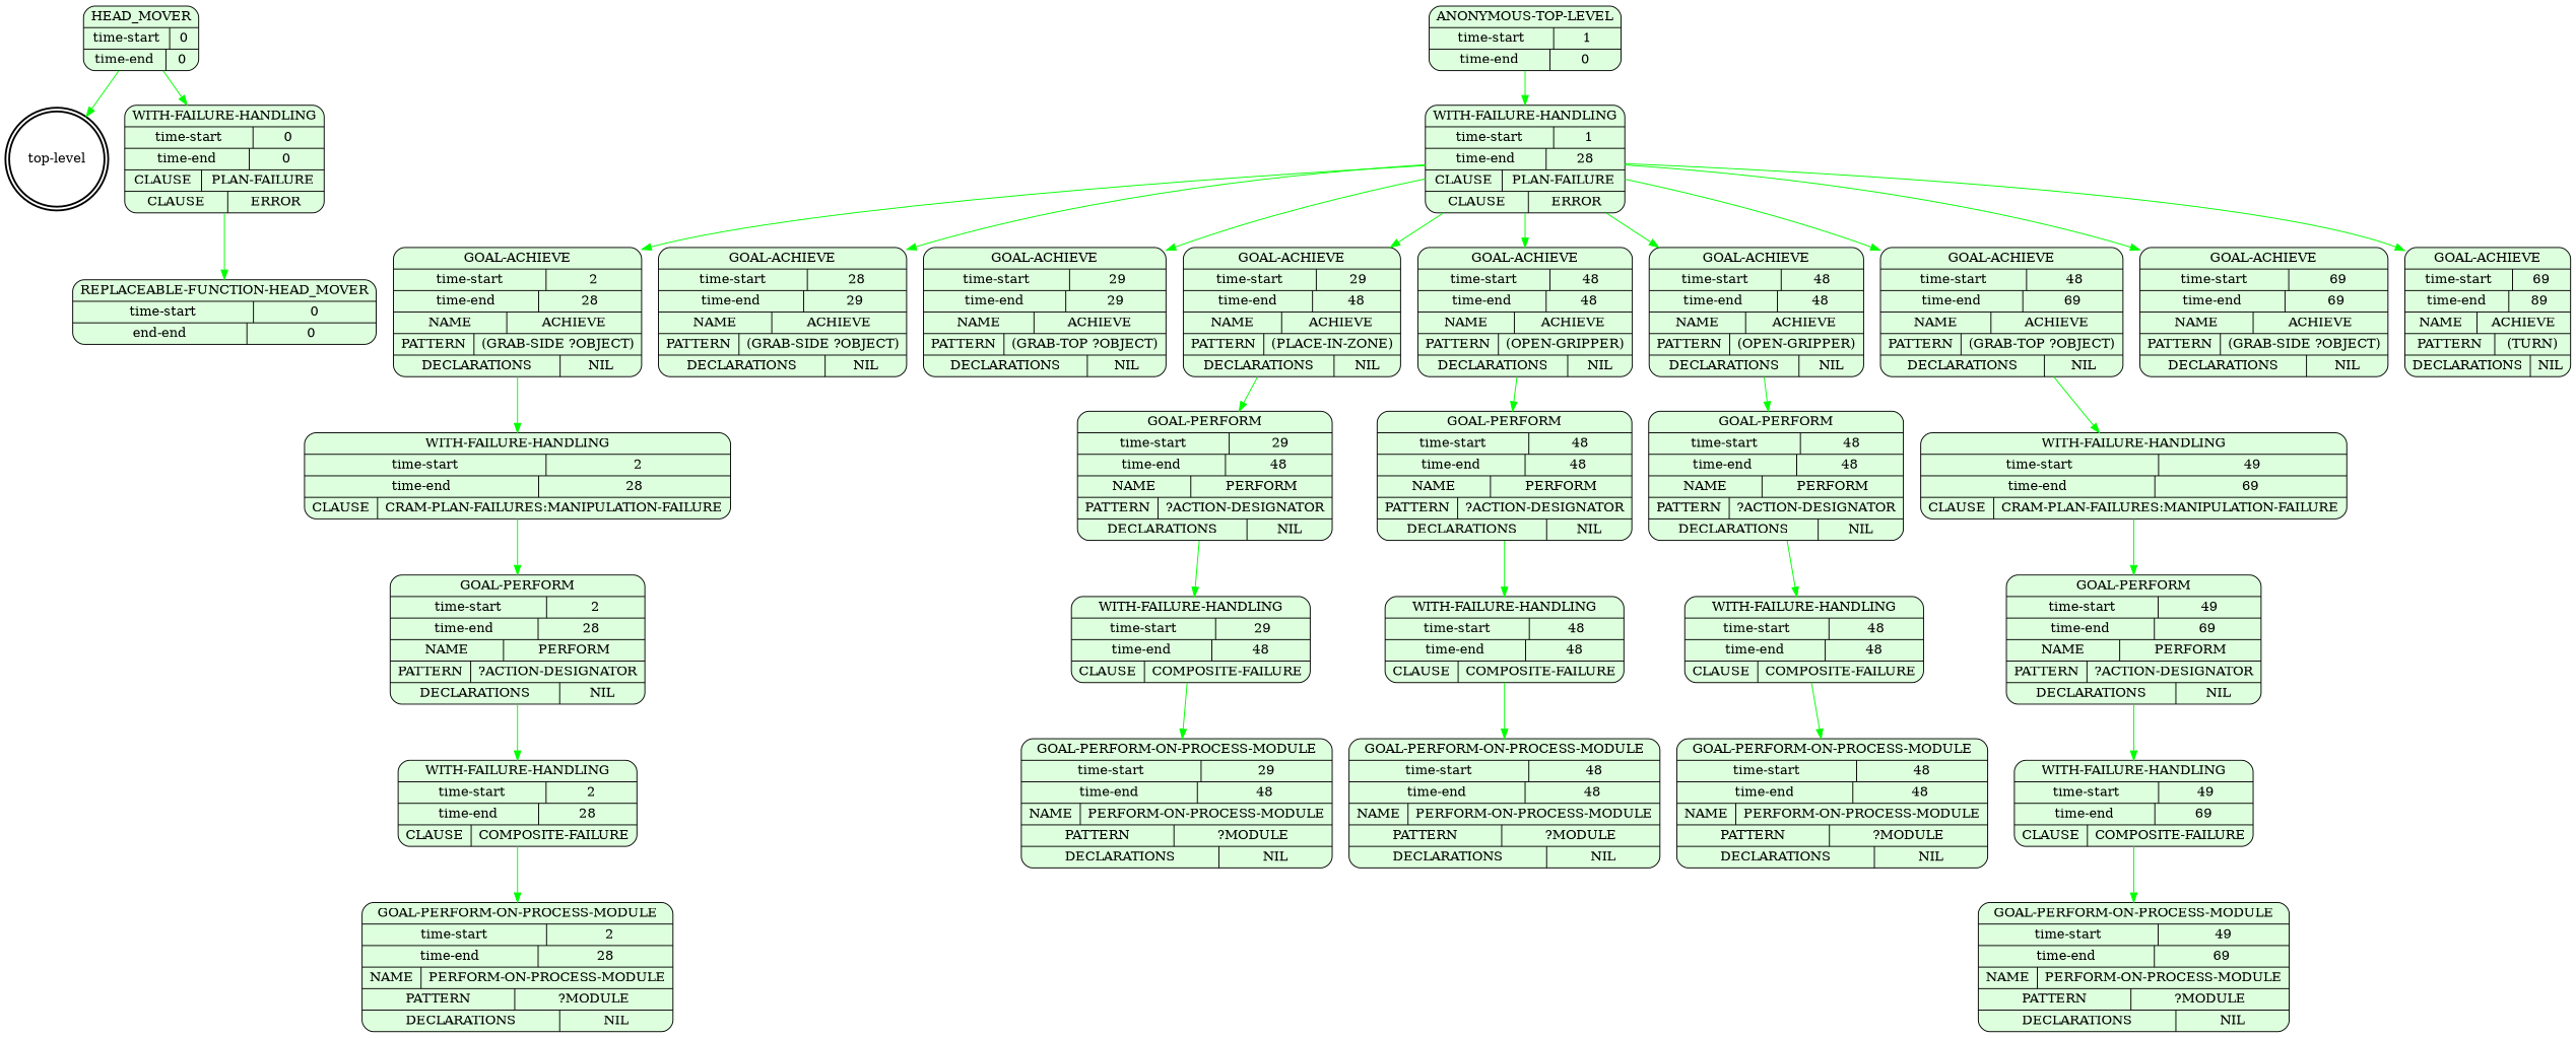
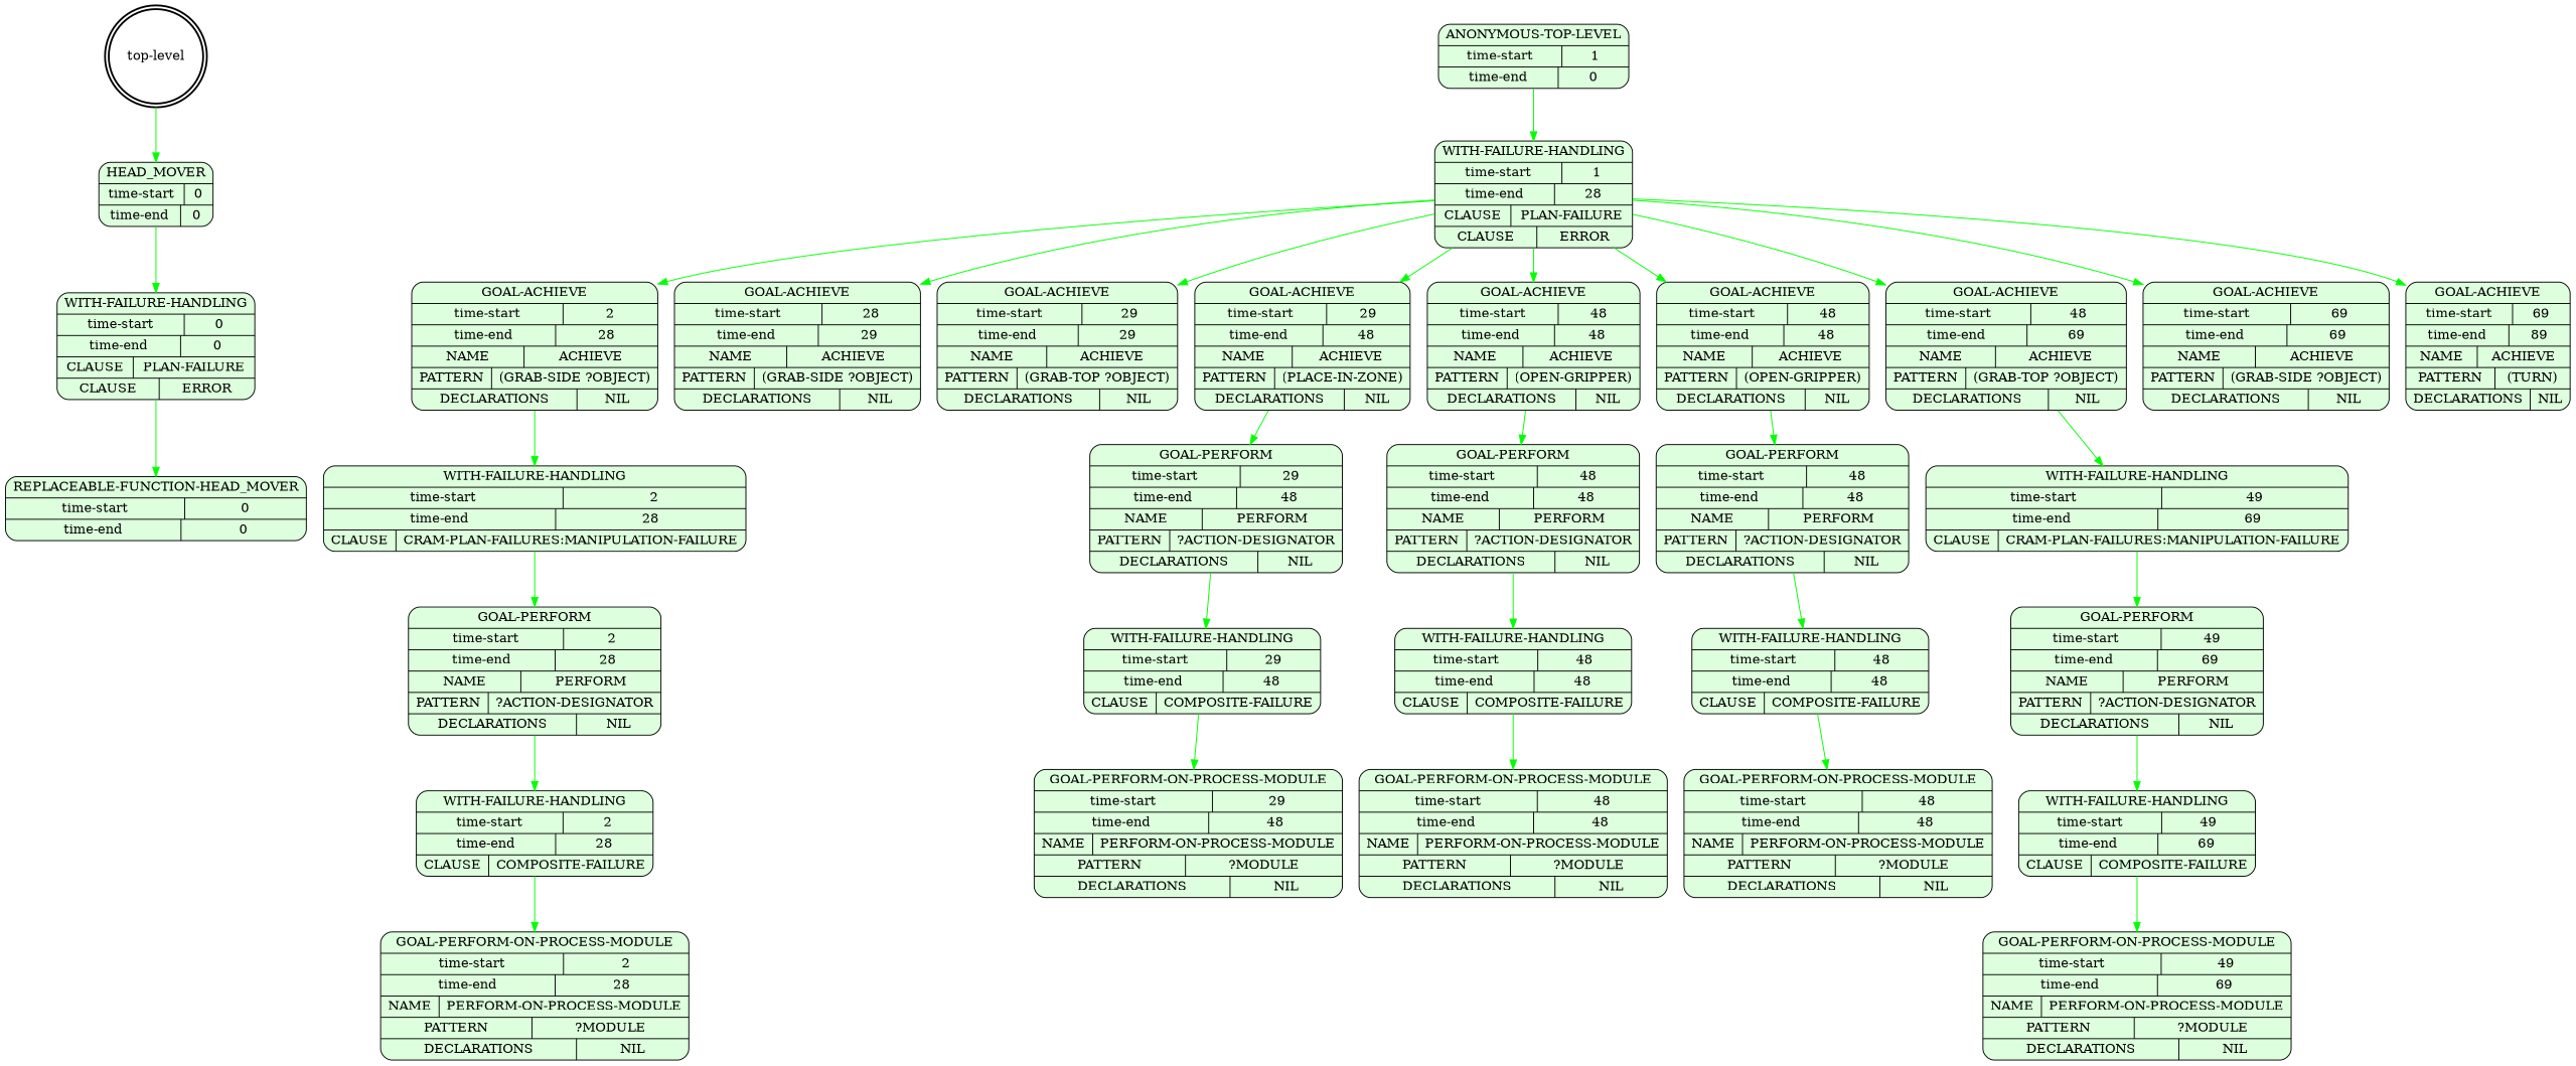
  digraph {
    node [shape=Mrecord style=filled fillcolor="#ddffdd"]
    edge [color=green]
    n1 [label="top-level" shape=doublecircle style=bold fillcolor=""]
    n2 [label="{HEAD_MOVER|{time-start | 0}|{time-end | 0}}"]
    n3 [label="{WITH-FAILURE-HANDLING|{time-start | 0}|{time-end | 0}|{CLAUSE | PLAN-FAILURE}|{CLAUSE | ERROR}}"]
-   n4 [label="{REPLACEABLE-FUNCTION-HEAD_MOVER|{time-start | 0}|{end-end | 0}}"]
+   n4 [label="{REPLACEABLE-FUNCTION-HEAD_MOVER|{time-start | 0}|{time-end | 0}}"]
    n5 [label="{ANONYMOUS-TOP-LEVEL|{time-start | 1}|{time-end | 0}}"]
    n6 [label="{WITH-FAILURE-HANDLING|{time-start | 1}|{time-end | 28}|{CLAUSE | PLAN-FAILURE}|{CLAUSE | ERROR}}"]
    n7 [label="{GOAL-ACHIEVE|{time-start | 2}|{time-end | 28}|{NAME | ACHIEVE}|{PATTERN | (GRAB-SIDE ?OBJECT)}|{DECLARATIONS | NIL}}"]
    n8 [label="{GOAL-ACHIEVE|{time-start | 28}|{time-end | 29}|{NAME | ACHIEVE}|{PATTERN | (GRAB-SIDE ?OBJECT)}|{DECLARATIONS | NIL}}"]
    n9 [label="{GOAL-ACHIEVE|{time-start | 29}|{time-end | 29}|{NAME | ACHIEVE}|{PATTERN | (GRAB-TOP ?OBJECT)}|{DECLARATIONS | NIL}}"]
    n10 [label="{GOAL-ACHIEVE|{time-start | 29}|{time-end | 48}|{NAME | ACHIEVE}|{PATTERN | (PLACE-IN-ZONE)}|{DECLARATIONS | NIL}}"]
    n11 [label="{GOAL-ACHIEVE|{time-start | 48}|{time-end | 48}|{NAME | ACHIEVE}|{PATTERN | (OPEN-GRIPPER)}|{DECLARATIONS | NIL}}"]
    n12 [label="{GOAL-ACHIEVE|{time-start | 48}|{time-end | 48}|{NAME | ACHIEVE}|{PATTERN | (OPEN-GRIPPER)}|{DECLARATIONS | NIL}}"]
    n13 [label="{GOAL-ACHIEVE|{time-start | 48}|{time-end | 69}|{NAME | ACHIEVE}|{PATTERN | (GRAB-TOP ?OBJECT)}|{DECLARATIONS | NIL}}"]
    n14 [label="{GOAL-ACHIEVE|{time-start | 69}|{time-end | 69}|{NAME | ACHIEVE}|{PATTERN | (GRAB-SIDE ?OBJECT)}|{DECLARATIONS | NIL}}"]
    n15 [label="{GOAL-ACHIEVE|{time-start | 69}|{time-end | 89}|{NAME | ACHIEVE}|{PATTERN | (TURN)}|{DECLARATIONS | NIL}}"]
    n16 [label="{WITH-FAILURE-HANDLING|{time-start | 2}|{time-end | 28}|{CLAUSE | CRAM-PLAN-FAILURES:MANIPULATION-FAILURE}}"]
    n17 [label="{GOAL-PERFORM|{time-start | 29}|{time-end | 48}|{NAME | PERFORM}|{PATTERN | ?ACTION-DESIGNATOR}|{DECLARATIONS | NIL}}"]
    n18 [label="{GOAL-PERFORM|{time-start | 48}|{time-end | 48}|{NAME | PERFORM}|{PATTERN | ?ACTION-DESIGNATOR}|{DECLARATIONS | NIL}}"]
    n19 [label="{GOAL-PERFORM|{time-start | 48}|{time-end | 48}|{NAME | PERFORM}|{PATTERN | ?ACTION-DESIGNATOR}|{DECLARATIONS | NIL}}"]
    n20 [label="{WITH-FAILURE-HANDLING|{time-start | 49}|{time-end | 69}|{CLAUSE | CRAM-PLAN-FAILURES:MANIPULATION-FAILURE}}"]
    n21 [label="{GOAL-PERFORM|{time-start | 2}|{time-end | 28}|{NAME | PERFORM}|{PATTERN | ?ACTION-DESIGNATOR}|{DECLARATIONS | NIL}}"]
    n22 [label="{WITH-FAILURE-HANDLING|{time-start | 2}|{time-end | 28}|{CLAUSE | COMPOSITE-FAILURE}}"]
    n23 [label="{GOAL-PERFORM-ON-PROCESS-MODULE|{time-start | 2}|{time-end | 28}|{NAME | PERFORM-ON-PROCESS-MODULE}|{PATTERN | ?MODULE}|{DECLARATIONS | NIL}}"]
    n24 [label="{WITH-FAILURE-HANDLING|{time-start | 29}|{time-end | 48}|{CLAUSE | COMPOSITE-FAILURE}}"]
    n25 [label="{GOAL-PERFORM-ON-PROCESS-MODULE|{time-start | 29}|{time-end | 48}|{NAME | PERFORM-ON-PROCESS-MODULE}|{PATTERN | ?MODULE}|{DECLARATIONS | NIL}}"]
    n26 [label="{WITH-FAILURE-HANDLING|{time-start | 48}|{time-end | 48}|{CLAUSE | COMPOSITE-FAILURE}}"]
    n27 [label="{GOAL-PERFORM-ON-PROCESS-MODULE|{time-start | 48}|{time-end | 48}|{NAME | PERFORM-ON-PROCESS-MODULE}|{PATTERN | ?MODULE}|{DECLARATIONS | NIL}}"]
    n28 [label="{WITH-FAILURE-HANDLING|{time-start | 48}|{time-end | 48}|{CLAUSE | COMPOSITE-FAILURE}}"]
    n29 [label="{GOAL-PERFORM-ON-PROCESS-MODULE|{time-start | 48}|{time-end | 48}|{NAME | PERFORM-ON-PROCESS-MODULE}|{PATTERN | ?MODULE}|{DECLARATIONS | NIL}}"]
    n30 [label="{GOAL-PERFORM|{time-start | 49}|{time-end | 69}|{NAME | PERFORM}|{PATTERN | ?ACTION-DESIGNATOR}|{DECLARATIONS | NIL}}"]
    n31 [label="{WITH-FAILURE-HANDLING|{time-start | 49}|{time-end | 69}|{CLAUSE | COMPOSITE-FAILURE}}"]
    n32 [label="{GOAL-PERFORM-ON-PROCESS-MODULE|{time-start | 49}|{time-end | 69}|{NAME | PERFORM-ON-PROCESS-MODULE}|{PATTERN | ?MODULE}|{DECLARATIONS | NIL}}"]
-   n2 -> n1
+   n1 -> n2
    n2 -> n3
    n3 -> n4
    n5 -> n6
    n6 -> n7
    n6 -> n8
    n6 -> n9
    n6 -> n10
    n6 -> n11
    n6 -> n12
    n6 -> n13
    n6 -> n14
    n6 -> n15
    n7 -> n16
    n10 -> n17
    n11 -> n18
    n12 -> n19
    n13 -> n20
    n16 -> n21
    n17 -> n24
    n18 -> n26
    n19 -> n28
    n20 -> n30
    n21 -> n22
    n22 -> n23
    n24 -> n25
    n26 -> n27
    n28 -> n29
    n30 -> n31
    n31 -> n32
  }
